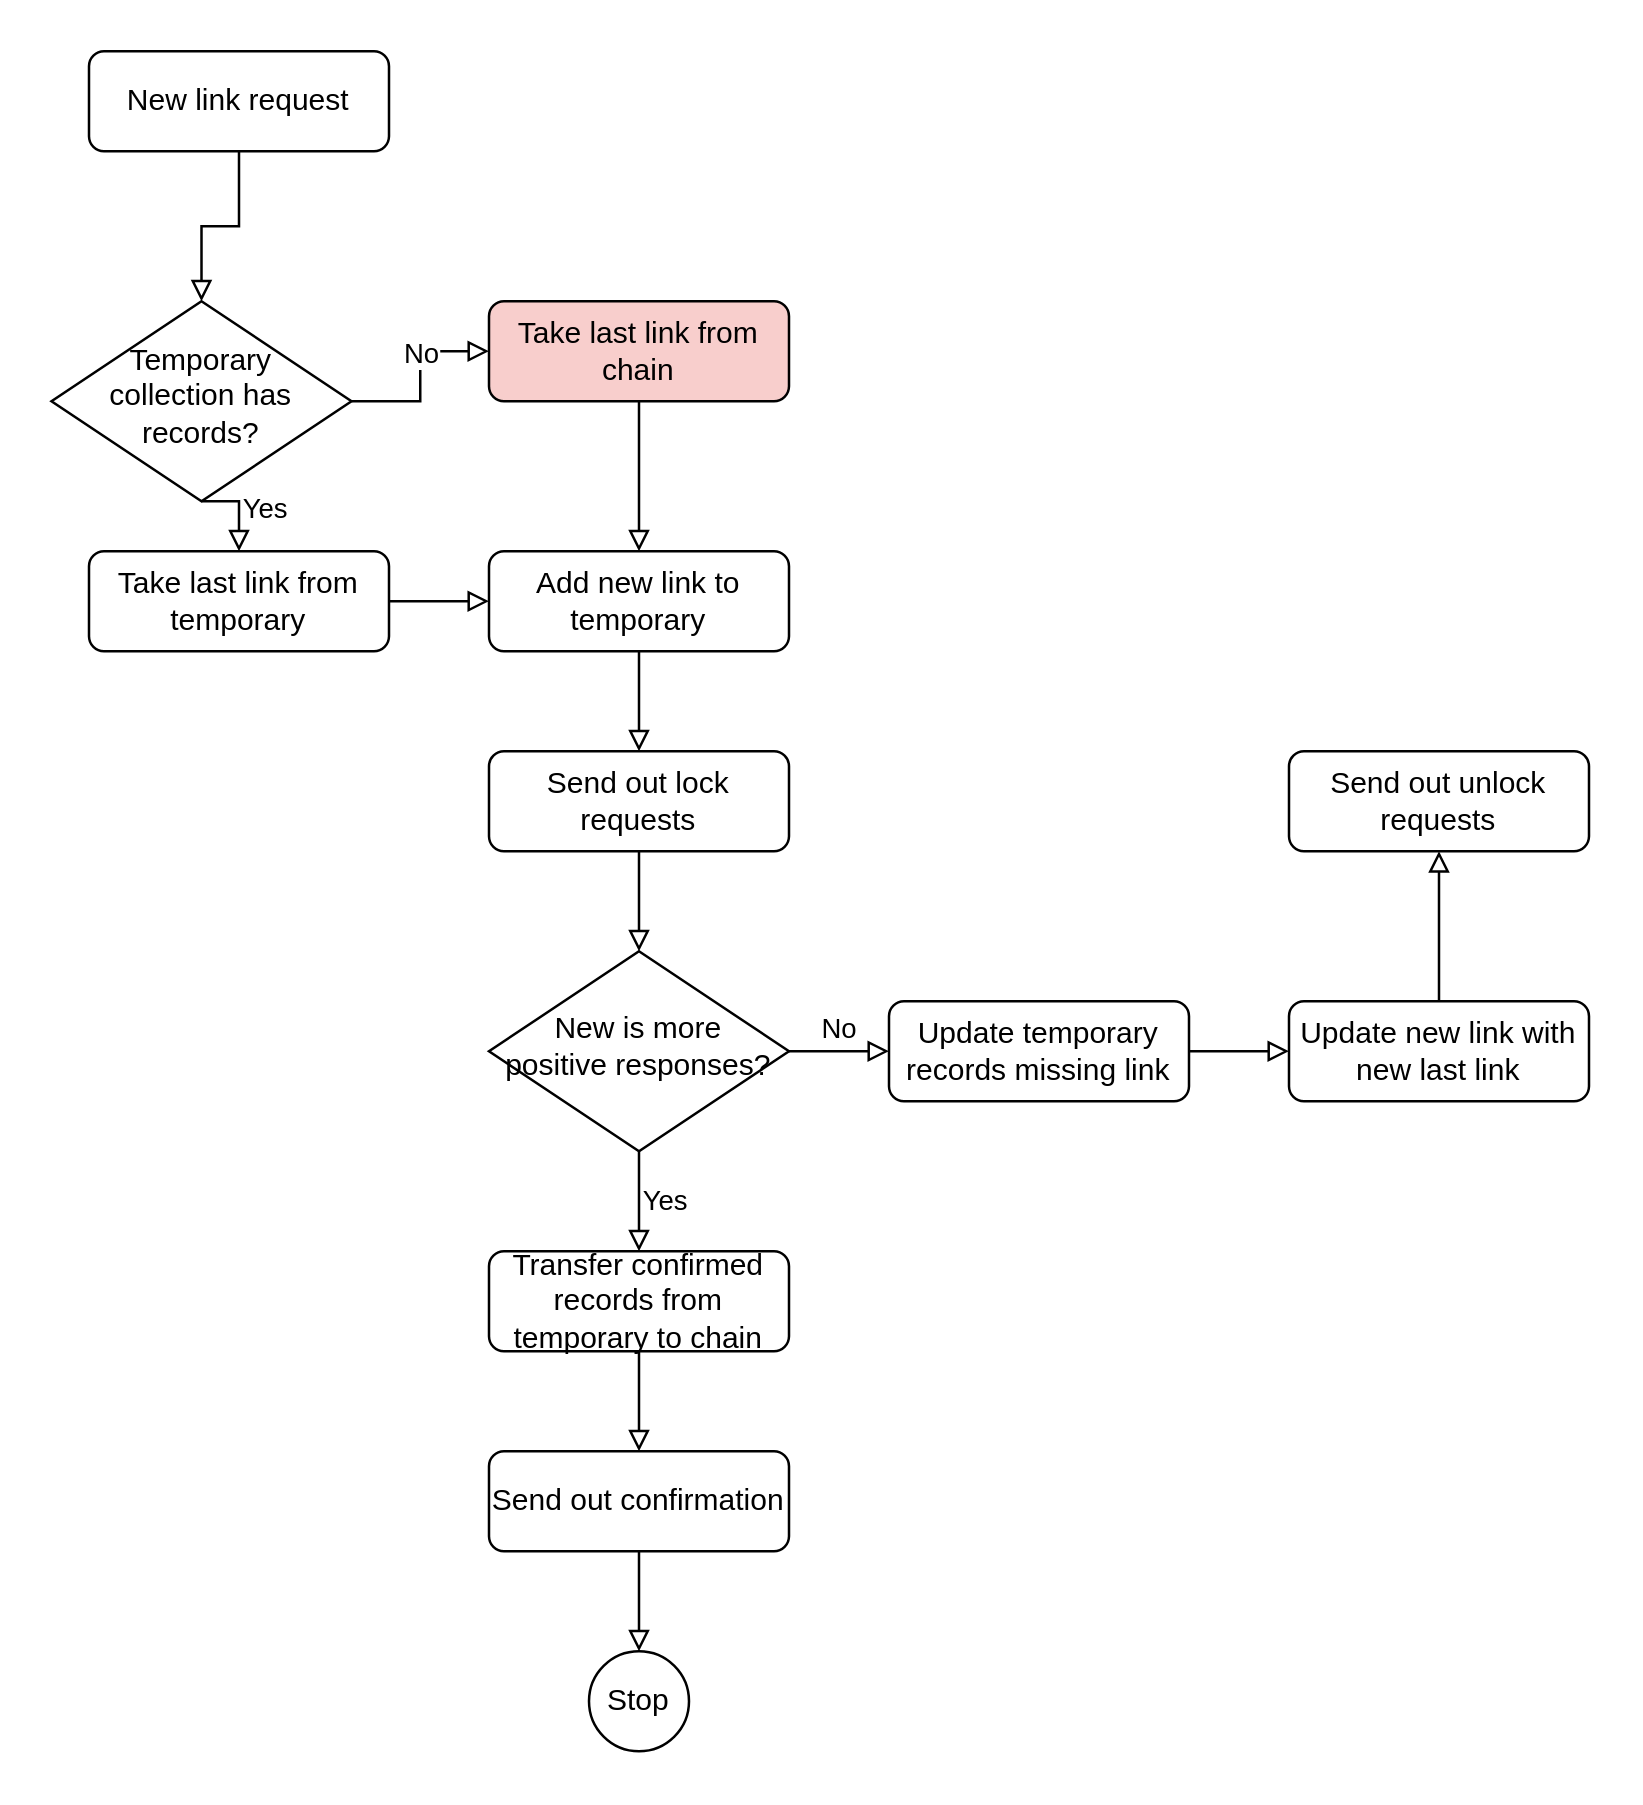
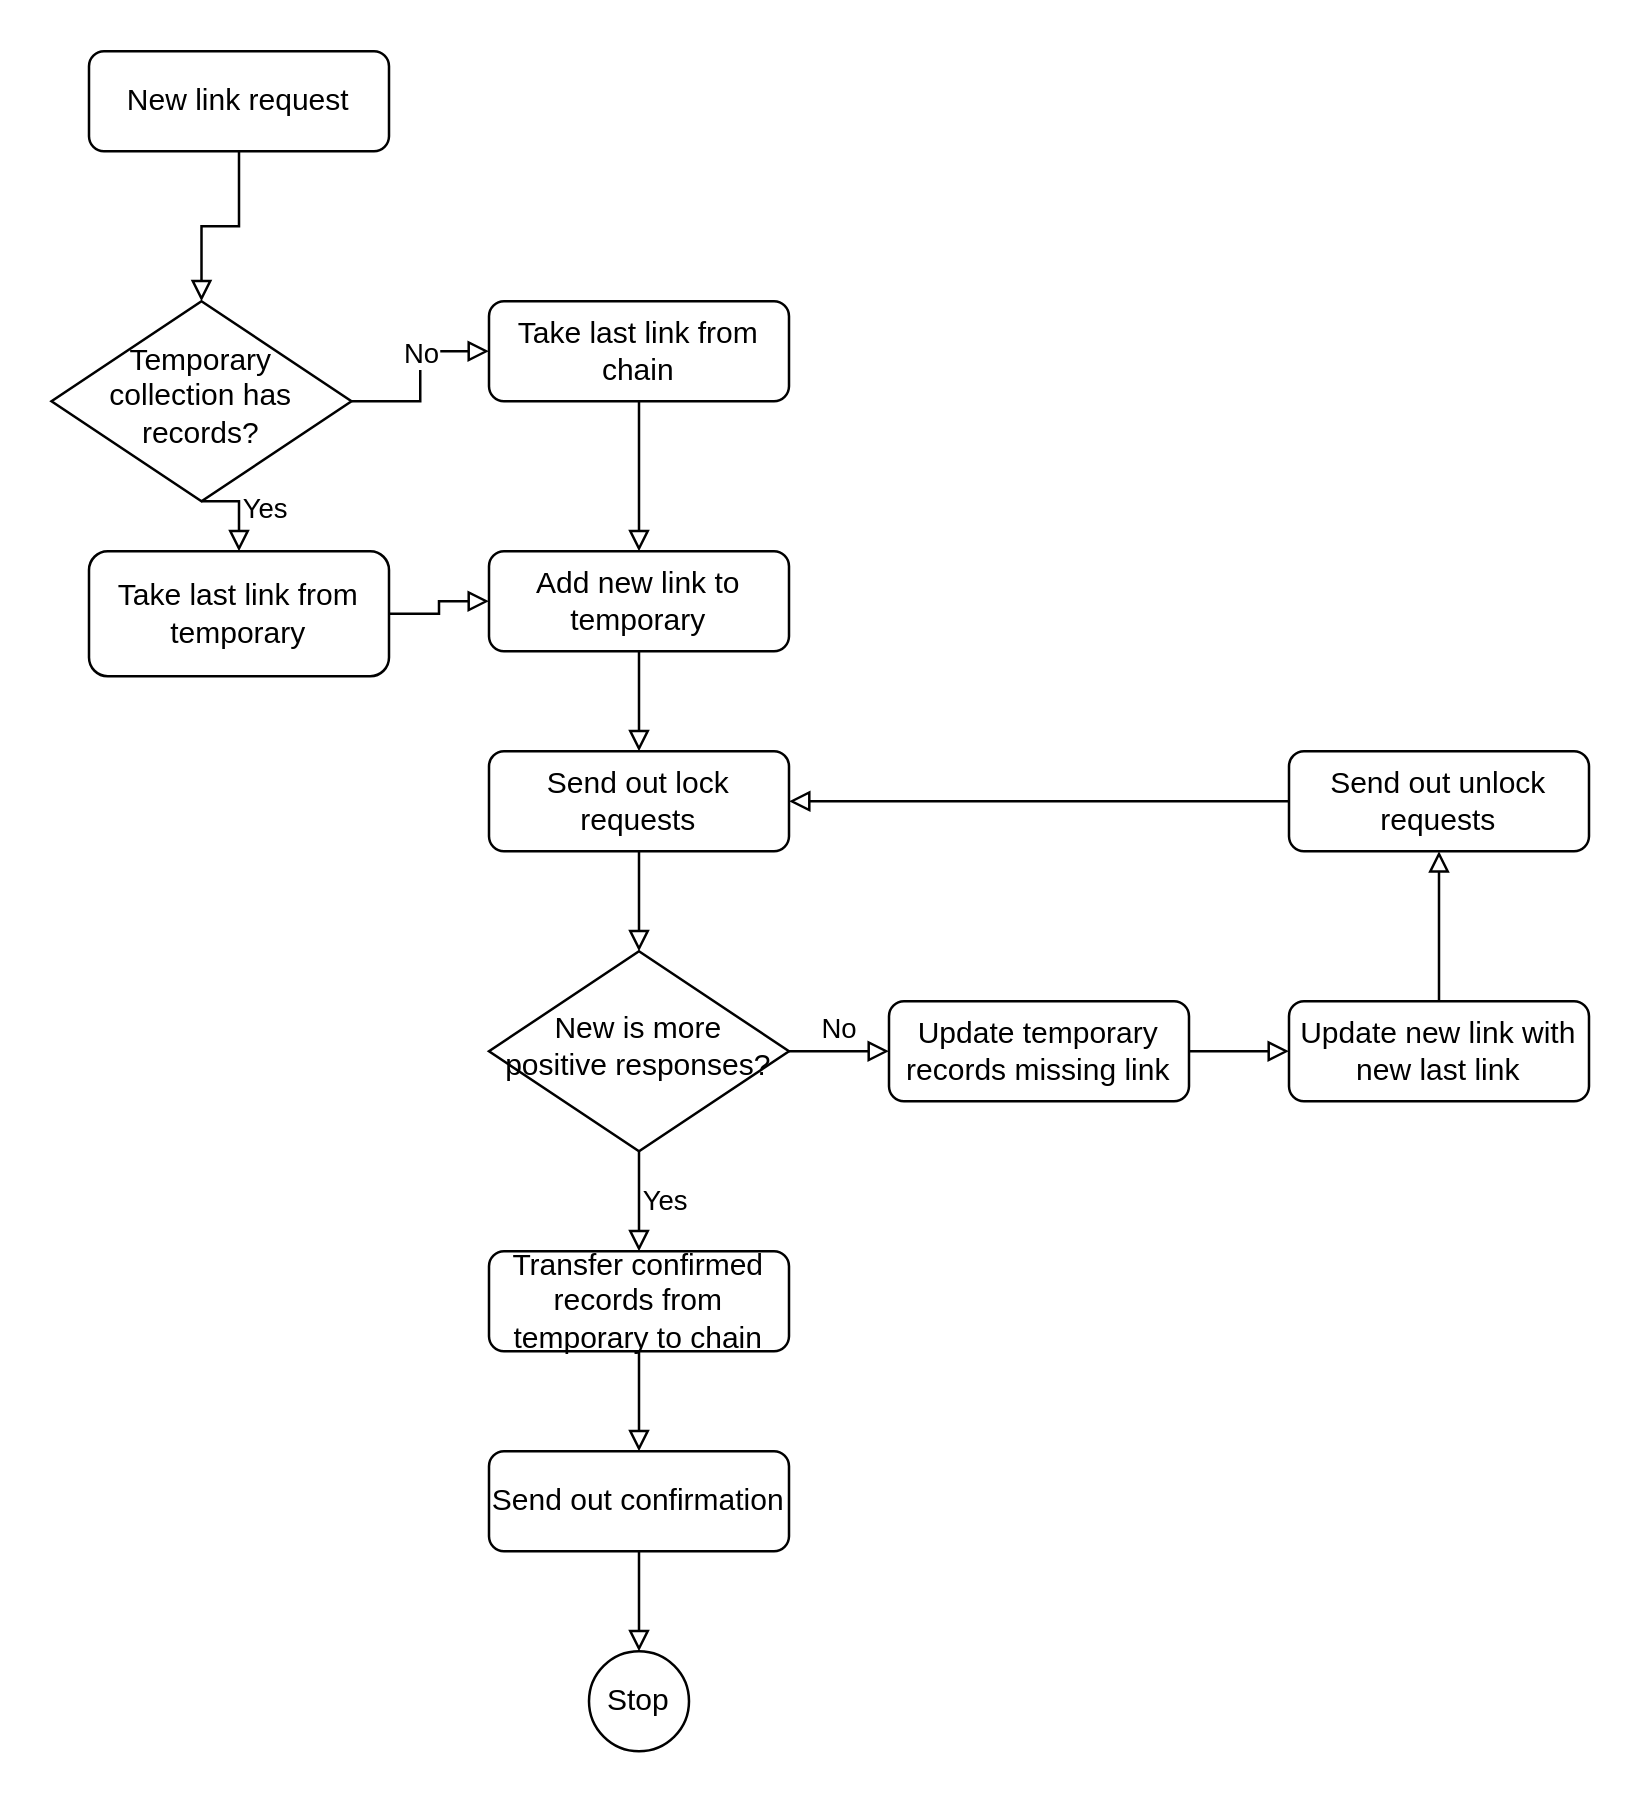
  <mxCell id="0" />
  <mxCell id="1" parent="0" />
  <mxCell id="2" style="edgeStyle=orthogonalEdgeStyle;rounded=0;orthogonalLoop=1;jettySize=auto;html=1;exitX=0.5;exitY=1;exitDx=0;exitDy=0;entryX=0.5;entryY=0;entryDx=0;entryDy=0;endArrow=block;endFill=0;" edge="1" parent="1" source="3" target="6"><mxGeometry relative="1" as="geometry" /></mxCell>
  <mxCell id="3" value="New link request" style="rounded=1;whiteSpace=wrap;html=1;fontSize=12;glass=0;strokeWidth=1;shadow=0;" parent="1" vertex="1"><mxGeometry x="35" y="20" width="120" height="40" as="geometry" /></mxCell>
  <mxCell id="4" value="No" style="edgeStyle=orthogonalEdgeStyle;rounded=0;orthogonalLoop=1;jettySize=auto;html=1;exitX=1;exitY=0.5;exitDx=0;exitDy=0;entryX=0;entryY=0.5;entryDx=0;entryDy=0;endArrow=block;endFill=0;labelPosition=center;verticalLabelPosition=top;align=center;verticalAlign=bottom;" edge="1" parent="1" source="6" target="8"><mxGeometry relative="1" as="geometry" /></mxCell>
  <mxCell id="5" value="Yes" style="edgeStyle=orthogonalEdgeStyle;rounded=0;orthogonalLoop=1;jettySize=auto;html=1;exitX=0.5;exitY=1;exitDx=0;exitDy=0;entryX=0.5;entryY=0;entryDx=0;entryDy=0;endArrow=block;endFill=0;labelPosition=right;verticalLabelPosition=middle;align=left;verticalAlign=middle;" edge="1" parent="1" source="6" target="12"><mxGeometry relative="1" as="geometry" /></mxCell>
  <mxCell id="6" value="Temporary collection has records?" style="rhombus;whiteSpace=wrap;html=1;shadow=0;fontFamily=Helvetica;fontSize=12;align=center;strokeWidth=1;spacing=6;spacingTop=-4;" parent="1" vertex="1"><mxGeometry x="20" y="120" width="120" height="80" as="geometry" /></mxCell>
  <mxCell id="7" style="edgeStyle=orthogonalEdgeStyle;rounded=0;orthogonalLoop=1;jettySize=auto;html=1;exitX=0.5;exitY=1;exitDx=0;exitDy=0;entryX=0.5;entryY=0;entryDx=0;entryDy=0;endArrow=block;endFill=0;" edge="1" parent="1" source="8" target="10"><mxGeometry relative="1" as="geometry" /></mxCell>
- <mxCell id="8" value="Take last link from chain" style="rounded=1;whiteSpace=wrap;html=1;fontSize=12;glass=0;strokeWidth=1;shadow=0;fillColor=#f8cecc;" vertex="1" parent="1"><mxGeometry x="195" y="120" width="120" height="40" as="geometry" /></mxCell>
+ <mxCell id="8" value="Take last link from chain" style="rounded=1;whiteSpace=wrap;html=1;fontSize=12;glass=0;strokeWidth=1;shadow=0;" vertex="1" parent="1"><mxGeometry x="195" y="120" width="120" height="40" as="geometry" /></mxCell>
  <mxCell id="9" style="edgeStyle=orthogonalEdgeStyle;rounded=0;orthogonalLoop=1;jettySize=auto;html=1;exitX=0.5;exitY=1;exitDx=0;exitDy=0;entryX=0.5;entryY=0;entryDx=0;entryDy=0;endArrow=block;endFill=0;" edge="1" parent="1" source="10" target="14"><mxGeometry relative="1" as="geometry" /></mxCell>
  <mxCell id="10" value="Add new link to temporary" style="rounded=1;whiteSpace=wrap;html=1;fontSize=12;glass=0;strokeWidth=1;shadow=0;" vertex="1" parent="1"><mxGeometry x="195" y="220" width="120" height="40" as="geometry" /></mxCell>
  <mxCell id="11" style="edgeStyle=orthogonalEdgeStyle;rounded=0;orthogonalLoop=1;jettySize=auto;html=1;exitX=1;exitY=0.5;exitDx=0;exitDy=0;entryX=0;entryY=0.5;entryDx=0;entryDy=0;endArrow=block;endFill=0;" edge="1" parent="1" source="12" target="10"><mxGeometry relative="1" as="geometry" /></mxCell>
- <mxCell id="12" value="Take last link from temporary" style="rounded=1;whiteSpace=wrap;html=1;fontSize=12;glass=0;strokeWidth=1;shadow=0;" vertex="1" parent="1"><mxGeometry x="35" y="220" width="120" height="40" as="geometry" /></mxCell>
+ <mxCell id="12" value="Take last link from temporary" style="rounded=1;whiteSpace=wrap;html=1;fontSize=12;glass=0;strokeWidth=1;shadow=0;" vertex="1" parent="1"><mxGeometry x="35" y="220" width="120" height="50" as="geometry" /></mxCell>
  <mxCell id="13" style="edgeStyle=orthogonalEdgeStyle;rounded=0;orthogonalLoop=1;jettySize=auto;html=1;exitX=0.5;exitY=1;exitDx=0;exitDy=0;entryX=0.5;entryY=0;entryDx=0;entryDy=0;endArrow=block;endFill=0;" edge="1" parent="1" source="14" target="17"><mxGeometry relative="1" as="geometry" /></mxCell>
  <mxCell id="14" value="Send out lock requests" style="rounded=1;whiteSpace=wrap;html=1;fontSize=12;glass=0;strokeWidth=1;shadow=0;" vertex="1" parent="1"><mxGeometry x="195" y="300" width="120" height="40" as="geometry" /></mxCell>
  <mxCell id="15" value="No" style="edgeStyle=orthogonalEdgeStyle;rounded=0;orthogonalLoop=1;jettySize=auto;html=1;exitX=1;exitY=0.5;exitDx=0;exitDy=0;entryX=0;entryY=0.5;entryDx=0;entryDy=0;endArrow=block;endFill=0;labelPosition=center;verticalLabelPosition=top;align=center;verticalAlign=bottom;" edge="1" parent="1" source="17" target="19"><mxGeometry relative="1" as="geometry" /></mxCell>
  <mxCell id="16" value="Yes" style="edgeStyle=orthogonalEdgeStyle;rounded=0;orthogonalLoop=1;jettySize=auto;html=1;exitX=0.5;exitY=1;exitDx=0;exitDy=0;entryX=0.5;entryY=0;entryDx=0;entryDy=0;endArrow=block;endFill=0;labelPosition=right;verticalLabelPosition=middle;align=left;verticalAlign=middle;" edge="1" parent="1" source="17" target="21"><mxGeometry relative="1" as="geometry" /></mxCell>
  <mxCell id="17" value="New is more positive responses?" style="rhombus;whiteSpace=wrap;html=1;shadow=0;fontFamily=Helvetica;fontSize=12;align=center;strokeWidth=1;spacing=6;spacingTop=-4;" vertex="1" parent="1"><mxGeometry x="195" y="380" width="120" height="80" as="geometry" /></mxCell>
  <mxCell id="18" style="edgeStyle=orthogonalEdgeStyle;rounded=0;orthogonalLoop=1;jettySize=auto;html=1;exitX=1;exitY=0.5;exitDx=0;exitDy=0;entryX=0;entryY=0.5;entryDx=0;entryDy=0;endArrow=block;endFill=0;" edge="1" parent="1" source="19" target="23"><mxGeometry relative="1" as="geometry" /></mxCell>
  <mxCell id="19" value="Update temporary records missing link" style="rounded=1;whiteSpace=wrap;html=1;fontSize=12;glass=0;strokeWidth=1;shadow=0;" vertex="1" parent="1"><mxGeometry x="355" y="400" width="120" height="40" as="geometry" /></mxCell>
  <mxCell id="20" style="edgeStyle=orthogonalEdgeStyle;rounded=0;orthogonalLoop=1;jettySize=auto;html=1;exitX=0.5;exitY=1;exitDx=0;exitDy=0;entryX=0.5;entryY=0;entryDx=0;entryDy=0;fontSize=8;endArrow=block;endFill=0;" edge="1" parent="1" source="21" target="27"><mxGeometry relative="1" as="geometry" /></mxCell>
  <mxCell id="21" value="&lt;font style=&quot;font-size: 12px;&quot;&gt;Transfer confirmed records from temporary to chain&lt;/font&gt;" style="rounded=1;whiteSpace=wrap;html=1;fontSize=12;glass=0;strokeWidth=1;shadow=0;" vertex="1" parent="1"><mxGeometry x="195" y="500" width="120" height="40" as="geometry" /></mxCell>
  <mxCell id="22" style="edgeStyle=orthogonalEdgeStyle;rounded=0;orthogonalLoop=1;jettySize=auto;html=1;exitX=0.5;exitY=0;exitDx=0;exitDy=0;entryX=0.5;entryY=1;entryDx=0;entryDy=0;endArrow=block;endFill=0;" edge="1" parent="1" source="23" target="25"><mxGeometry relative="1" as="geometry" /></mxCell>
  <mxCell id="23" value="Update new link with new last link" style="rounded=1;whiteSpace=wrap;html=1;fontSize=12;glass=0;strokeWidth=1;shadow=0;" vertex="1" parent="1"><mxGeometry x="515" y="400" width="120" height="40" as="geometry" /></mxCell>
+ <mxCell id="24" style="edgeStyle=orthogonalEdgeStyle;rounded=0;orthogonalLoop=1;jettySize=auto;html=1;exitX=0;exitY=0.5;exitDx=0;exitDy=0;entryX=1;entryY=0.5;entryDx=0;entryDy=0;endArrow=block;endFill=0;" edge="1" parent="1" source="25" target="14"><mxGeometry relative="1" as="geometry" /></mxCell>
  <mxCell id="25" value="Send out unlock requests" style="rounded=1;whiteSpace=wrap;html=1;fontSize=12;glass=0;strokeWidth=1;shadow=0;" vertex="1" parent="1"><mxGeometry x="515" y="300" width="120" height="40" as="geometry" /></mxCell>
  <mxCell id="26" style="edgeStyle=orthogonalEdgeStyle;rounded=0;orthogonalLoop=1;jettySize=auto;html=1;exitX=0.5;exitY=1;exitDx=0;exitDy=0;entryX=0.5;entryY=0;entryDx=0;entryDy=0;fontSize=8;endArrow=block;endFill=0;" edge="1" parent="1" source="27" target="28"><mxGeometry relative="1" as="geometry" /></mxCell>
  <mxCell id="27" value="Send out confirmation" style="rounded=1;whiteSpace=wrap;html=1;fontSize=12;glass=0;strokeWidth=1;shadow=0;" vertex="1" parent="1"><mxGeometry x="195" y="580" width="120" height="40" as="geometry" /></mxCell>
  <mxCell id="28" value="Stop" style="ellipse;whiteSpace=wrap;html=1;aspect=fixed;fontSize=12;" vertex="1" parent="1"><mxGeometry x="235" y="660" width="40" height="40" as="geometry" /></mxCell>
